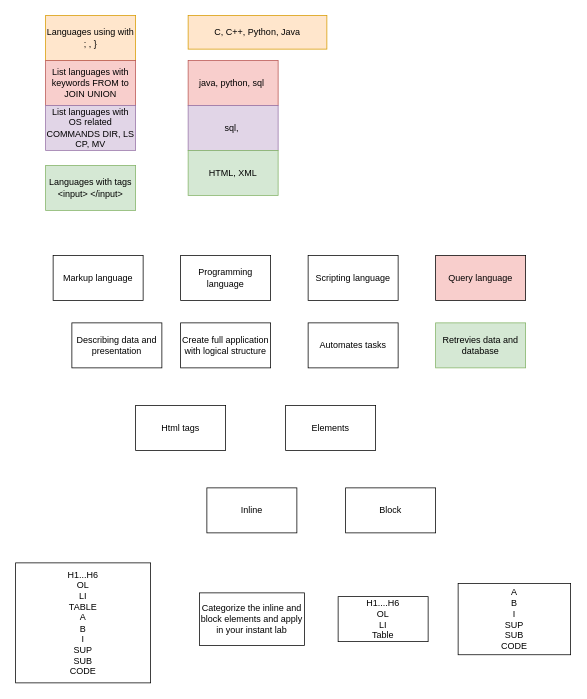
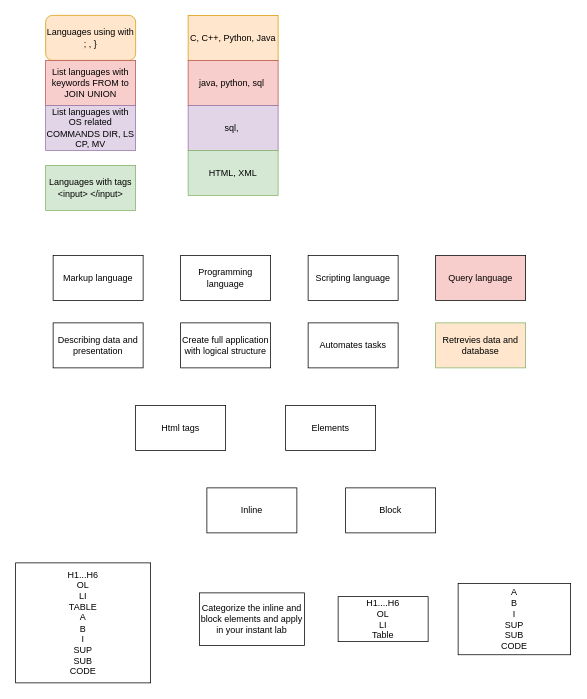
  <mxCell id="0" />
  <mxCell id="1" parent="0" />
- <mxCell id="2" value="Languages using with ; , }" style="rounded=0;whiteSpace=wrap;html=1;fillColor=#ffe6cc;strokeColor=#d79b00;" vertex="1" parent="1"><mxGeometry x="60" y="20" width="120" height="60" as="geometry" /></mxCell>
- <mxCell id="3" value="C, C++, Python, Java" style="rounded=0;whiteSpace=wrap;html=1;fillColor=#ffe6cc;strokeColor=#d79b00;" vertex="1" parent="1"><mxGeometry x="250" y="20" width="185" height="45" as="geometry" /></mxCell>
+ <mxCell id="2" value="Languages using with ; , }" style="whiteSpace=wrap;html=1;fillColor=#ffe6cc;strokeColor=#d79b00;rounded=1;" vertex="1" parent="1"><mxGeometry x="60" y="20" width="120" height="60" as="geometry" /></mxCell>
+ <mxCell id="3" value="C, C++, Python, Java" style="rounded=0;whiteSpace=wrap;html=1;fillColor=#ffe6cc;strokeColor=#d79b00;" vertex="1" parent="1"><mxGeometry x="250" y="20" width="120" height="60" as="geometry" /></mxCell>
  <mxCell id="4" value="List languages with keywords FROM to JOIN UNION" style="rounded=0;whiteSpace=wrap;html=1;fillColor=#f8cecc;strokeColor=#b85450;" vertex="1" parent="1"><mxGeometry x="60" y="80" width="120" height="60" as="geometry" /></mxCell>
  <mxCell id="5" value="List languages with OS related COMMANDS DIR, LS CP, MV" style="rounded=0;whiteSpace=wrap;html=1;fillColor=#e1d5e7;strokeColor=#9673a6;" vertex="1" parent="1"><mxGeometry x="60" y="140" width="120" height="60" as="geometry" /></mxCell>
  <mxCell id="6" value="Languages with tags &amp;lt;input&amp;gt; &amp;lt;/input&amp;gt;" style="rounded=0;whiteSpace=wrap;html=1;fillColor=#d5e8d4;strokeColor=#82b366;" vertex="1" parent="1"><mxGeometry x="60" y="220" width="120" height="60" as="geometry" /></mxCell>
  <mxCell id="7" value="java, python, sql&amp;nbsp;" style="rounded=0;whiteSpace=wrap;html=1;fillColor=#f8cecc;strokeColor=#b85450;" vertex="1" parent="1"><mxGeometry x="250" y="80" width="120" height="60" as="geometry" /></mxCell>
  <mxCell id="8" value="sql,&amp;nbsp;" style="rounded=0;whiteSpace=wrap;html=1;fillColor=#e1d5e7;strokeColor=#9673a6;" vertex="1" parent="1"><mxGeometry x="250" y="140" width="120" height="60" as="geometry" /></mxCell>
  <mxCell id="9" value="HTML, XML" style="rounded=0;whiteSpace=wrap;html=1;fillColor=#d5e8d4;strokeColor=#82b366;" vertex="1" parent="1"><mxGeometry x="250" y="200" width="120" height="60" as="geometry" /></mxCell>
  <mxCell id="10" value="Markup language" style="whiteSpace=wrap;html=1;" vertex="1" parent="1"><mxGeometry x="70" y="340" width="120" height="60" as="geometry" /></mxCell>
  <mxCell id="11" value="Programming language" style="whiteSpace=wrap;html=1;" vertex="1" parent="1"><mxGeometry x="240" y="340" width="120" height="60" as="geometry" /></mxCell>
  <mxCell id="12" value="Scripting language" style="whiteSpace=wrap;html=1;" vertex="1" parent="1"><mxGeometry x="410" y="340" width="120" height="60" as="geometry" /></mxCell>
  <mxCell id="13" value="Query language" style="whiteSpace=wrap;html=1;fillColor=#f8cecc;" vertex="1" parent="1"><mxGeometry x="580" y="340" width="120" height="60" as="geometry" /></mxCell>
- <mxCell id="14" value="Describing data and presentation" style="whiteSpace=wrap;html=1;" vertex="1" parent="1"><mxGeometry x="95" y="430" width="120" height="60" as="geometry" /></mxCell>
+ <mxCell id="14" value="Describing data and presentation" style="whiteSpace=wrap;html=1;" vertex="1" parent="1"><mxGeometry x="70" y="430" width="120" height="60" as="geometry" /></mxCell>
  <mxCell id="15" value="Create full application with logical structure" style="whiteSpace=wrap;html=1;" vertex="1" parent="1"><mxGeometry x="240" y="430" width="120" height="60" as="geometry" /></mxCell>
  <mxCell id="16" value="Automates tasks" style="whiteSpace=wrap;html=1;" vertex="1" parent="1"><mxGeometry x="410" y="430" width="120" height="60" as="geometry" /></mxCell>
- <mxCell id="17" value="Retrevies data and database" style="whiteSpace=wrap;html=1;fillColor=#d5e8d4;strokeColor=#82b366;" vertex="1" parent="1"><mxGeometry x="580" y="430" width="120" height="60" as="geometry" /></mxCell>
+ <mxCell id="17" value="Retrevies data and database" style="whiteSpace=wrap;html=1;fillColor=#ffe6cc;strokeColor=#82b366;" vertex="1" parent="1"><mxGeometry x="580" y="430" width="120" height="60" as="geometry" /></mxCell>
  <mxCell id="18" value="Html tags" style="whiteSpace=wrap;html=1;" vertex="1" parent="1"><mxGeometry x="180" y="540" width="120" height="60" as="geometry" /></mxCell>
  <mxCell id="19" value="Elements" style="whiteSpace=wrap;html=1;" vertex="1" parent="1"><mxGeometry x="380" y="540" width="120" height="60" as="geometry" /></mxCell>
  <mxCell id="20" value="Inline" style="whiteSpace=wrap;html=1;" vertex="1" parent="1"><mxGeometry x="275" y="650" width="120" height="60" as="geometry" /></mxCell>
  <mxCell id="21" value="Block" style="whiteSpace=wrap;html=1;" vertex="1" parent="1"><mxGeometry x="460" y="650" width="120" height="60" as="geometry" /></mxCell>
  <mxCell id="22" value="H1...H6&lt;div&gt;OL&lt;/div&gt;&lt;div&gt;LI&lt;/div&gt;&lt;div&gt;TABLE&lt;/div&gt;&lt;div&gt;A&lt;/div&gt;&lt;div&gt;B&lt;/div&gt;&lt;div&gt;I&lt;/div&gt;&lt;div&gt;SUP&lt;/div&gt;&lt;div&gt;SUB&lt;/div&gt;&lt;div&gt;CODE&lt;/div&gt;" style="whiteSpace=wrap;html=1;" vertex="1" parent="1"><mxGeometry x="20" y="750" width="180" height="160" as="geometry" /></mxCell>
  <mxCell id="23" value="Categorize the inline and block elements and apply in your instant lab" style="whiteSpace=wrap;html=1;" vertex="1" parent="1"><mxGeometry x="265" y="790" width="140" height="70" as="geometry" /></mxCell>
  <mxCell id="24" value="H1....H6&lt;div&gt;OL&lt;/div&gt;&lt;div&gt;LI&lt;/div&gt;&lt;div&gt;Table&lt;/div&gt;" style="whiteSpace=wrap;html=1;" vertex="1" parent="1"><mxGeometry x="450" y="795" width="120" height="60" as="geometry" /></mxCell>
  <mxCell id="25" value="A&lt;div&gt;B&lt;/div&gt;&lt;div&gt;I&lt;/div&gt;&lt;div&gt;SUP&lt;/div&gt;&lt;div&gt;SUB&lt;/div&gt;&lt;div&gt;CODE&lt;/div&gt;" style="whiteSpace=wrap;html=1;" vertex="1" parent="1"><mxGeometry x="610" y="777.5" width="150" height="95" as="geometry" /></mxCell>
